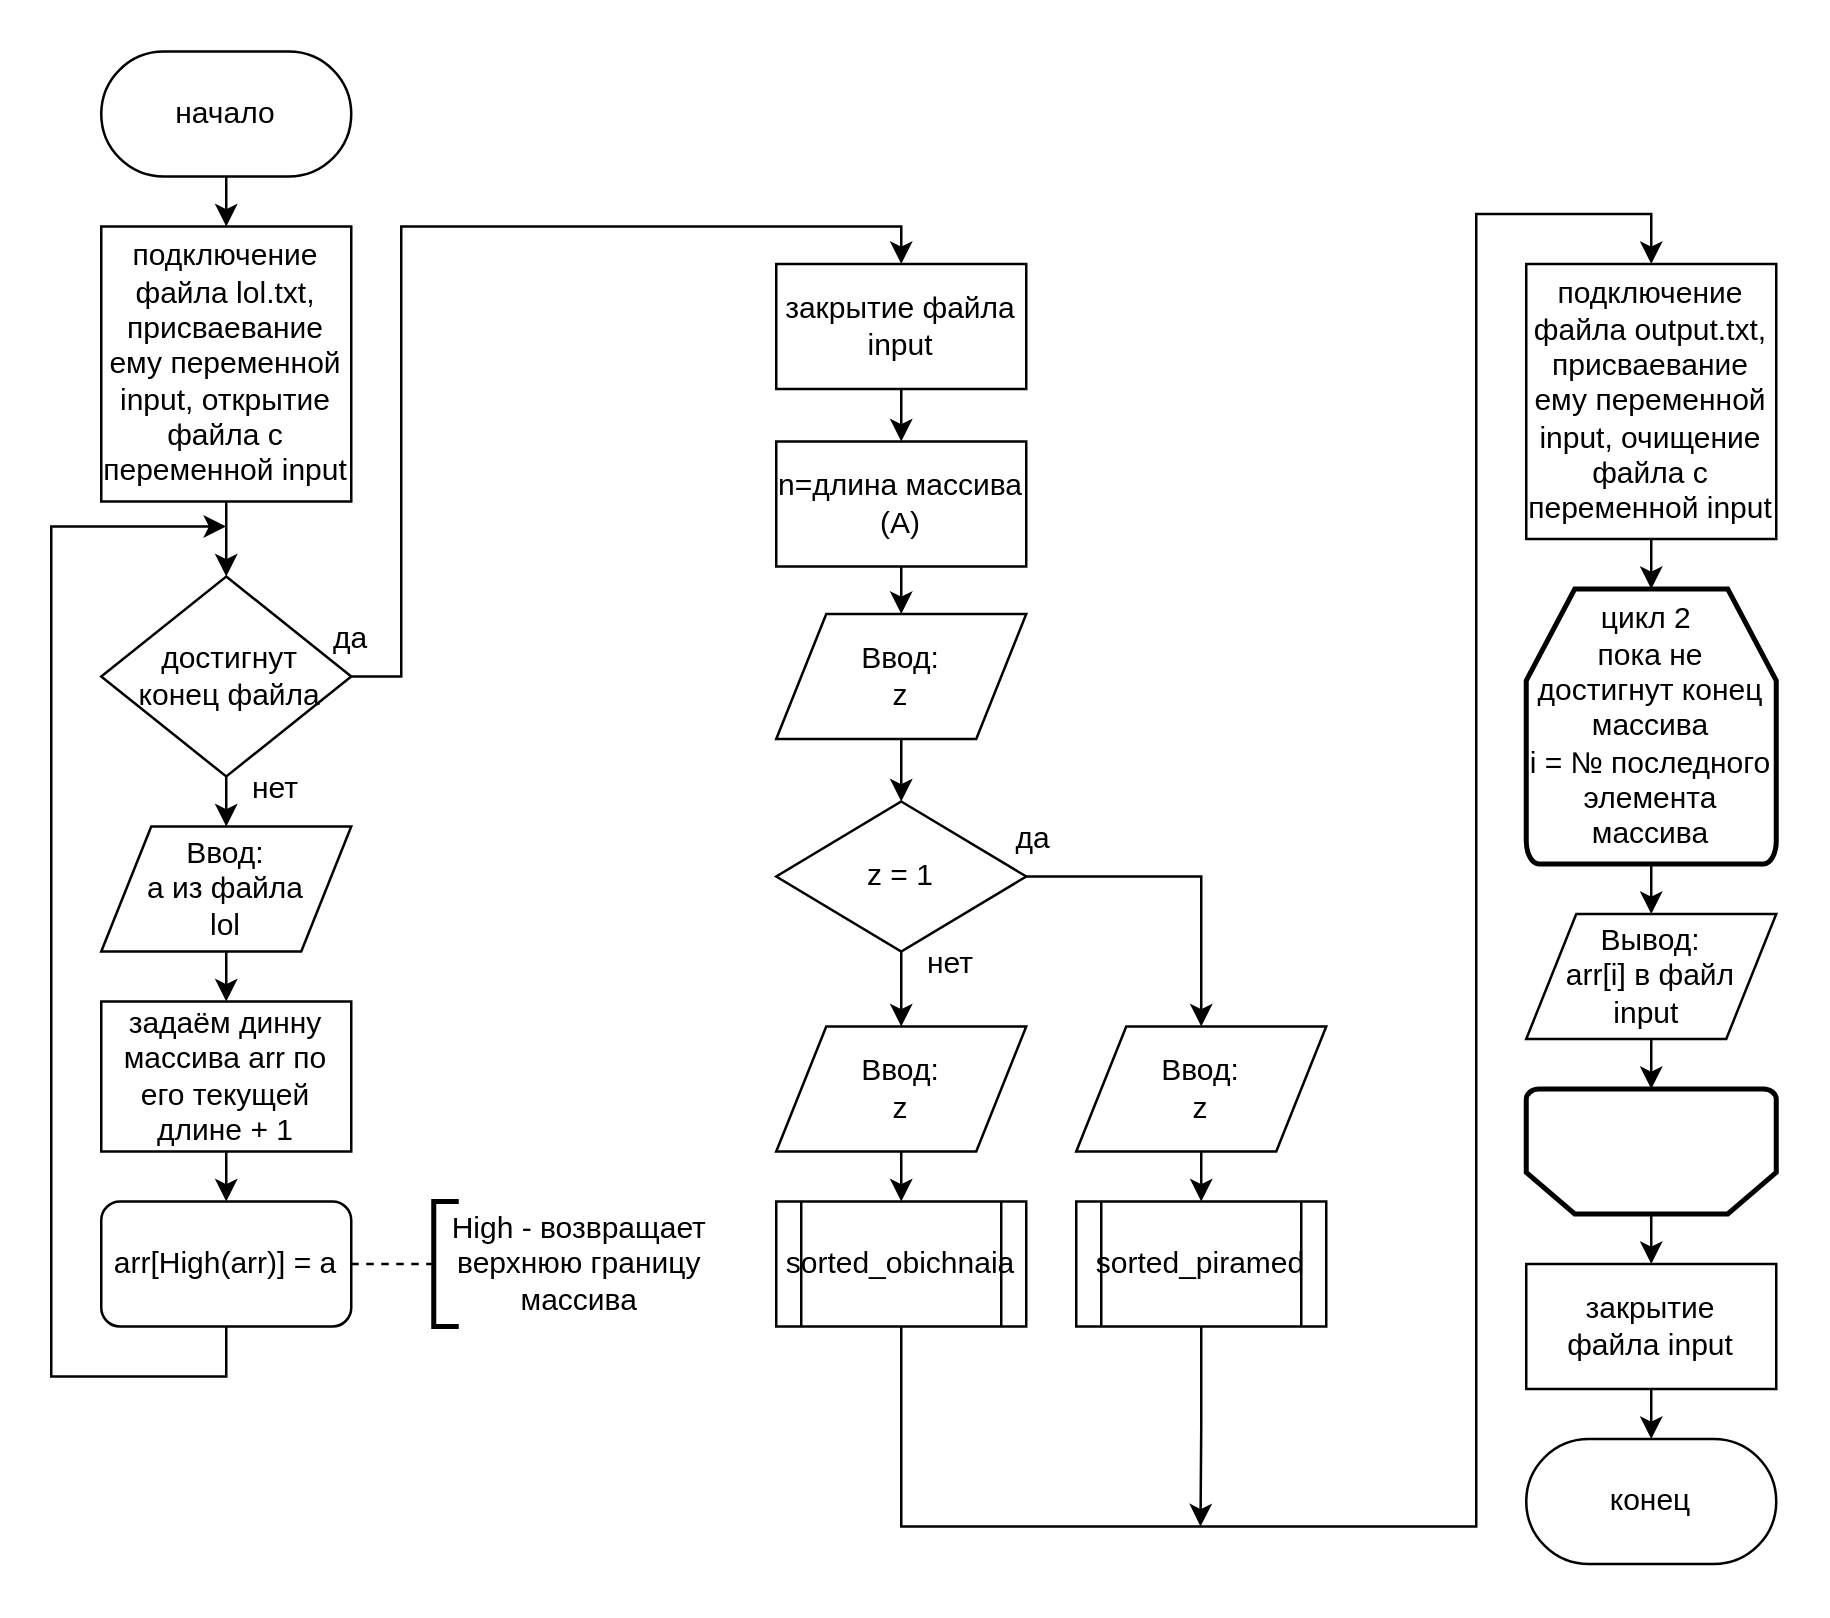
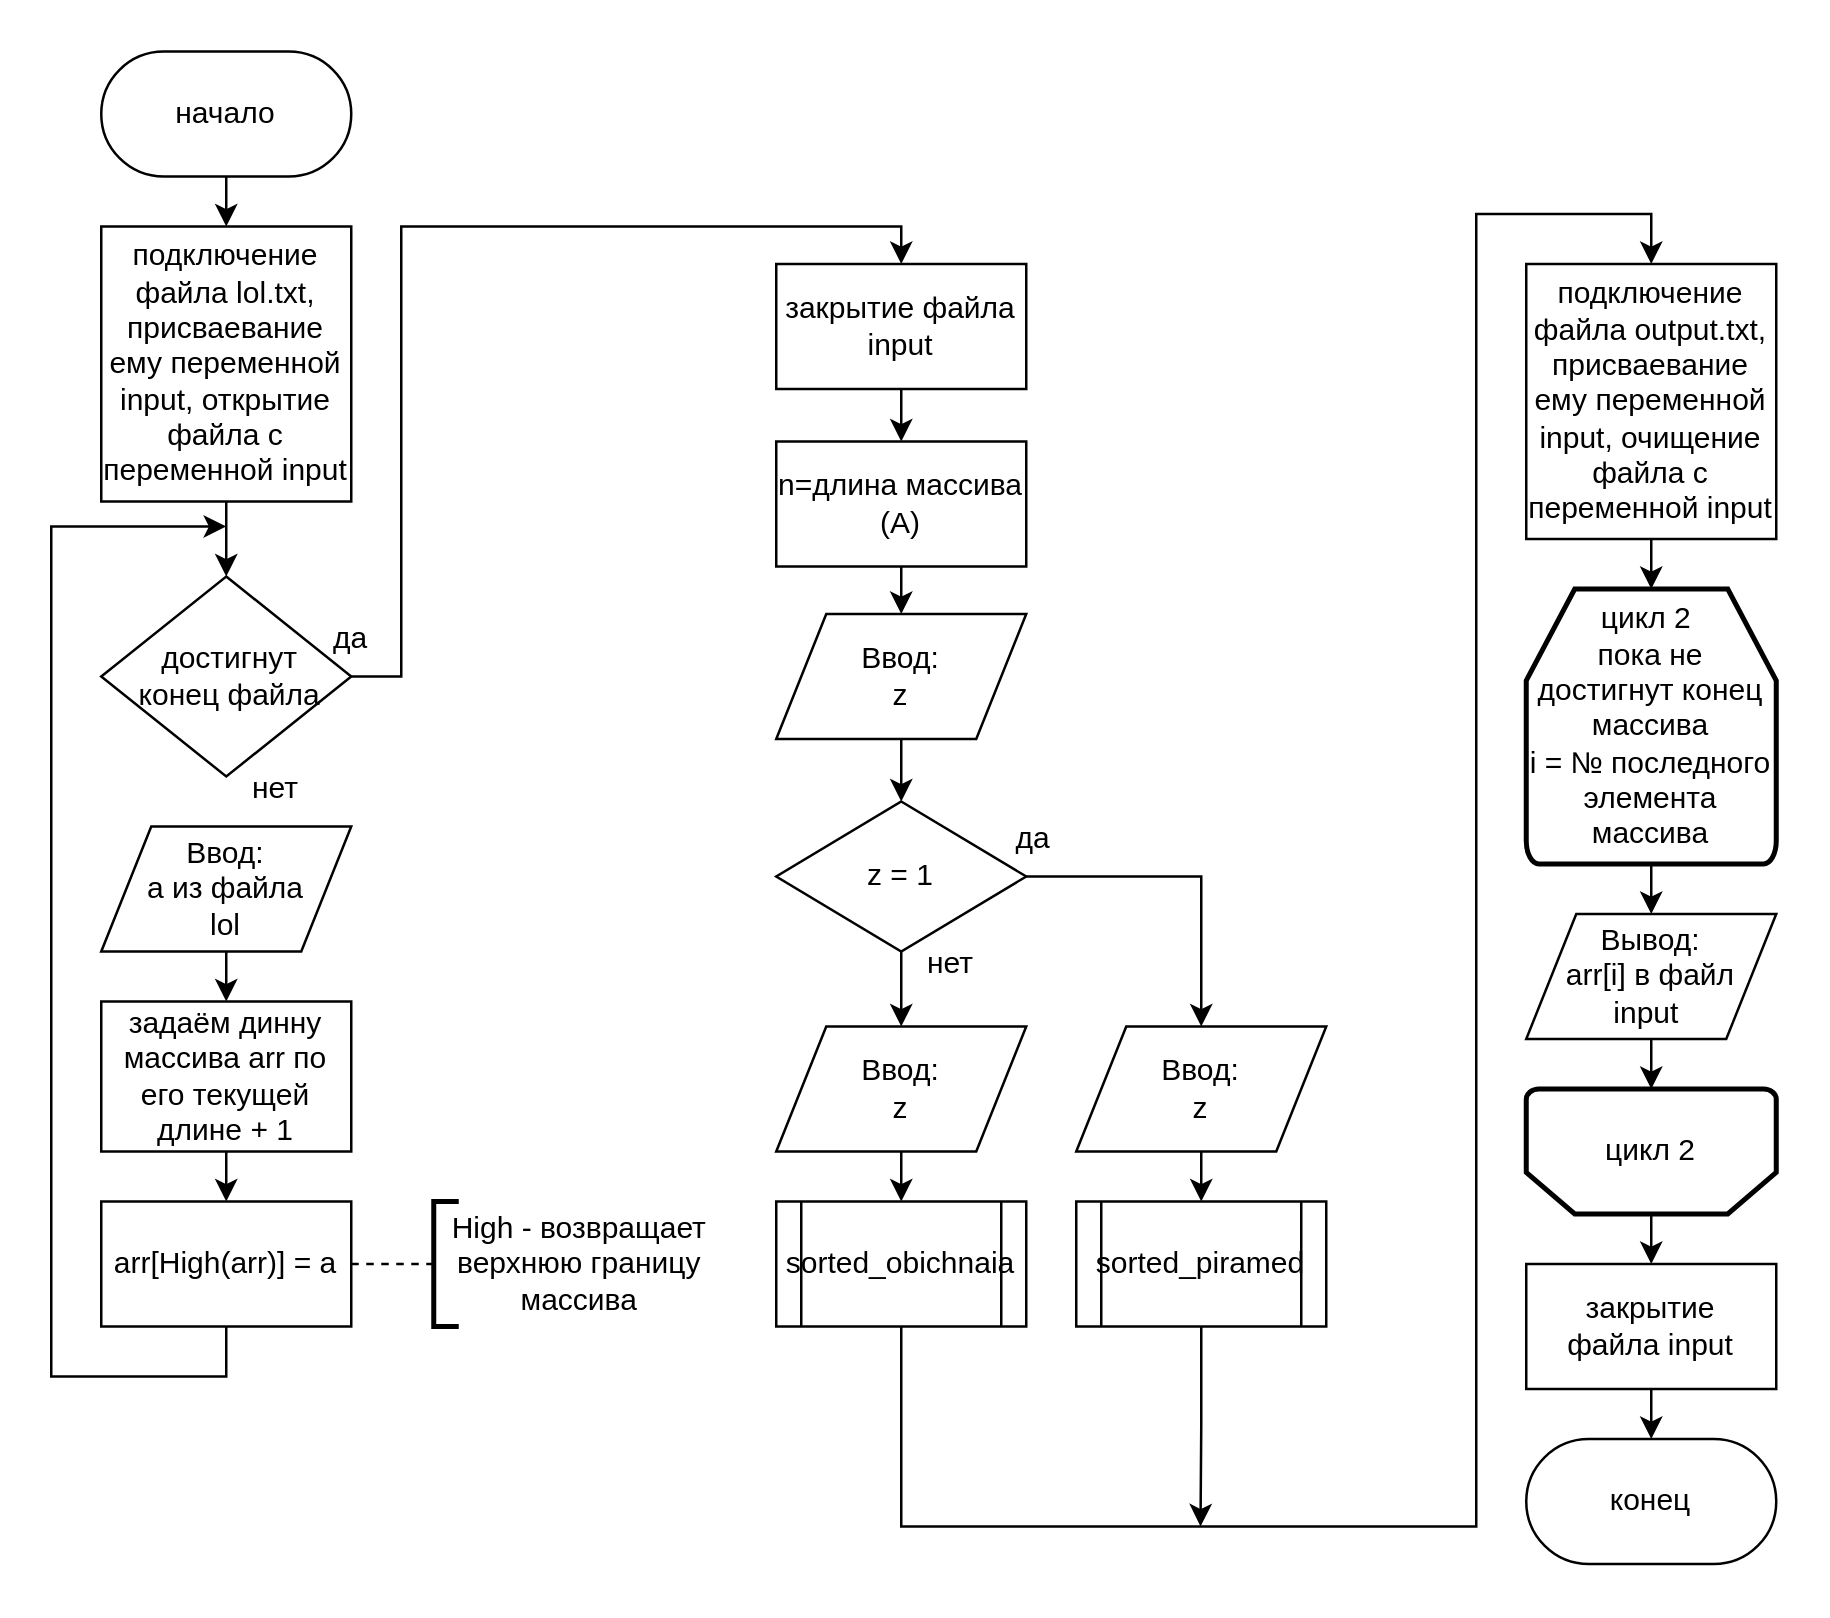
  <mxCell id="0" />
  <mxCell id="1" parent="0" />
  <mxCell id="2" style="edgeStyle=orthogonalEdgeStyle;rounded=0;orthogonalLoop=1;jettySize=auto;html=1;exitX=0.5;exitY=1;exitDx=0;exitDy=0;entryX=0.5;entryY=0;entryDx=0;entryDy=0;" parent="1" source="3" target="5" edge="1"><mxGeometry relative="1" as="geometry" /></mxCell>
  <mxCell id="3" value="начало" style="rounded=1;whiteSpace=wrap;html=1;arcSize=50;" parent="1" vertex="1"><mxGeometry x="40" y="20" width="100" height="50" as="geometry" /></mxCell>
  <mxCell id="4" style="edgeStyle=orthogonalEdgeStyle;rounded=0;orthogonalLoop=1;jettySize=auto;html=1;exitX=0.5;exitY=1;exitDx=0;exitDy=0;entryX=0.5;entryY=0;entryDx=0;entryDy=0;" parent="1" source="5" target="8" edge="1"><mxGeometry relative="1" as="geometry" /></mxCell>
  <mxCell id="5" value="подключение файла&amp;nbsp;lol.txt,&lt;br&gt;присваевание ему переменной input, открытие файла с переменной input" style="rounded=0;whiteSpace=wrap;html=1;" parent="1" vertex="1"><mxGeometry x="40" y="90" width="100" height="110" as="geometry" /></mxCell>
- <mxCell id="6" style="edgeStyle=orthogonalEdgeStyle;rounded=0;orthogonalLoop=1;jettySize=auto;html=1;exitX=0.5;exitY=1;exitDx=0;exitDy=0;entryX=0.5;entryY=0;entryDx=0;entryDy=0;" parent="1" source="8" target="12" edge="1"><mxGeometry relative="1" as="geometry" /></mxCell>
  <mxCell id="7" style="edgeStyle=orthogonalEdgeStyle;rounded=0;orthogonalLoop=1;jettySize=auto;html=1;exitX=1;exitY=0.5;exitDx=0;exitDy=0;entryX=0.5;entryY=0;entryDx=0;entryDy=0;" parent="1" source="8" target="21" edge="1"><mxGeometry relative="1" as="geometry"><Array as="points"><mxPoint x="160" y="270" /><mxPoint x="160" y="90" /></Array></mxGeometry></mxCell>
  <mxCell id="8" value="&amp;nbsp;достигнут&lt;br&gt;&amp;nbsp;конец файла" style="rhombus;whiteSpace=wrap;html=1;" parent="1" vertex="1"><mxGeometry x="40" y="230" width="100" height="80" as="geometry" /></mxCell>
  <mxCell id="9" value="да" style="text;html=1;strokeColor=none;fillColor=none;align=center;verticalAlign=middle;whiteSpace=wrap;rounded=0;" parent="1" vertex="1"><mxGeometry x="110" y="240" width="60" height="30" as="geometry" /></mxCell>
  <mxCell id="10" value="нет" style="text;html=1;strokeColor=none;fillColor=none;align=center;verticalAlign=middle;whiteSpace=wrap;rounded=0;" parent="1" vertex="1"><mxGeometry x="80" y="300" width="60" height="30" as="geometry" /></mxCell>
  <mxCell id="11" style="edgeStyle=orthogonalEdgeStyle;rounded=0;orthogonalLoop=1;jettySize=auto;html=1;exitX=0.5;exitY=1;exitDx=0;exitDy=0;entryX=0.5;entryY=0;entryDx=0;entryDy=0;" parent="1" source="12" target="14" edge="1"><mxGeometry relative="1" as="geometry" /></mxCell>
  <mxCell id="12" value="Ввод:&lt;br&gt;a из файла&lt;br&gt;lol" style="shape=parallelogram;perimeter=parallelogramPerimeter;whiteSpace=wrap;html=1;fixedSize=1;" parent="1" vertex="1"><mxGeometry x="40" y="330" width="100" height="50" as="geometry" /></mxCell>
  <mxCell id="13" style="edgeStyle=orthogonalEdgeStyle;rounded=0;orthogonalLoop=1;jettySize=auto;html=1;exitX=0.5;exitY=1;exitDx=0;exitDy=0;entryX=0.5;entryY=0;entryDx=0;entryDy=0;" parent="1" source="14" target="16" edge="1"><mxGeometry relative="1" as="geometry" /></mxCell>
  <mxCell id="14" value="задаём динну массива arr по его текущей длине + 1" style="rounded=0;whiteSpace=wrap;html=1;" parent="1" vertex="1"><mxGeometry x="40" y="400" width="100" height="60" as="geometry" /></mxCell>
  <mxCell id="15" style="edgeStyle=orthogonalEdgeStyle;rounded=0;orthogonalLoop=1;jettySize=auto;html=1;exitX=0.5;exitY=1;exitDx=0;exitDy=0;" parent="1" source="16" edge="1"><mxGeometry relative="1" as="geometry"><mxPoint x="90" y="210" as="targetPoint" /><Array as="points"><mxPoint x="90" y="550" /><mxPoint x="20" y="550" /><mxPoint x="20" y="210" /></Array></mxGeometry></mxCell>
- <mxCell id="16" value="arr[High(arr)] = a" style="whiteSpace=wrap;html=1;rounded=1;" parent="1" vertex="1"><mxGeometry x="40" y="480" width="100" height="50" as="geometry" /></mxCell>
+ <mxCell id="16" value="arr[High(arr)] = a" style="rounded=0;whiteSpace=wrap;html=1;" parent="1" vertex="1"><mxGeometry x="40" y="480" width="100" height="50" as="geometry" /></mxCell>
  <mxCell id="17" value="" style="endArrow=none;dashed=1;html=1;rounded=0;exitX=1;exitY=0.5;exitDx=0;exitDy=0;entryX=0;entryY=0.5;entryDx=0;entryDy=0;entryPerimeter=0;" parent="1" source="16" target="18" edge="1"><mxGeometry width="50" height="50" relative="1" as="geometry"><mxPoint x="170" y="510" as="sourcePoint" /><mxPoint x="170" y="505" as="targetPoint" /></mxGeometry></mxCell>
  <mxCell id="18" value="" style="strokeWidth=2;html=1;shape=mxgraph.flowchart.annotation_1;align=left;pointerEvents=1;" parent="1" vertex="1"><mxGeometry x="173" y="480" width="10" height="50" as="geometry" /></mxCell>
  <mxCell id="19" value="High - возвращает верхнюю границу массива" style="text;html=1;strokeColor=none;fillColor=none;align=center;verticalAlign=middle;whiteSpace=wrap;rounded=0;" parent="1" vertex="1"><mxGeometry x="173" y="490" width="117" height="30" as="geometry" /></mxCell>
  <mxCell id="20" style="edgeStyle=orthogonalEdgeStyle;rounded=0;orthogonalLoop=1;jettySize=auto;html=1;exitX=0.5;exitY=1;exitDx=0;exitDy=0;entryX=0.5;entryY=0;entryDx=0;entryDy=0;" edge="1" parent="1" source="21" target="37"><mxGeometry relative="1" as="geometry" /></mxCell>
  <mxCell id="21" value="закрытие файла input" style="rounded=0;whiteSpace=wrap;html=1;" parent="1" vertex="1"><mxGeometry x="310" y="105" width="100" height="50" as="geometry" /></mxCell>
  <mxCell id="22" style="edgeStyle=orthogonalEdgeStyle;rounded=0;orthogonalLoop=1;jettySize=auto;html=1;exitX=0.5;exitY=1;exitDx=0;exitDy=0;entryX=0.5;entryY=0;entryDx=0;entryDy=0;" parent="1" source="23" target="40" edge="1"><mxGeometry relative="1" as="geometry"><mxPoint x="360" y="315" as="targetPoint" /></mxGeometry></mxCell>
  <mxCell id="23" value="Ввод:&lt;br&gt;z" style="shape=parallelogram;perimeter=parallelogramPerimeter;whiteSpace=wrap;html=1;fixedSize=1;" parent="1" vertex="1"><mxGeometry x="310" y="245" width="100" height="50" as="geometry" /></mxCell>
  <mxCell id="24" value="подключение файла&amp;nbsp;output.txt,&lt;br&gt;присваевание ему переменной input, очищение файла с переменной input" style="rounded=0;whiteSpace=wrap;html=1;" parent="1" vertex="1"><mxGeometry x="610" y="105" width="100" height="110" as="geometry" /></mxCell>
  <mxCell id="25" style="edgeStyle=orthogonalEdgeStyle;rounded=0;orthogonalLoop=1;jettySize=auto;html=1;exitX=0.5;exitY=1;exitDx=0;exitDy=0;exitPerimeter=0;entryX=0.5;entryY=0;entryDx=0;entryDy=0;" parent="1" source="26" target="28" edge="1"><mxGeometry relative="1" as="geometry" /></mxCell>
  <mxCell id="26" value="цикл 2&amp;nbsp;&lt;br&gt;пока не достигнут конец массива&lt;br&gt;i = № последного элемента массива" style="strokeWidth=2;html=1;shape=mxgraph.flowchart.loop_limit;whiteSpace=wrap;" parent="1" vertex="1"><mxGeometry x="610" y="235" width="100" height="110" as="geometry" /></mxCell>
  <mxCell id="27" style="edgeStyle=orthogonalEdgeStyle;rounded=0;orthogonalLoop=1;jettySize=auto;html=1;exitX=0.5;exitY=1;exitDx=0;exitDy=0;entryX=0.5;entryY=0;entryDx=0;entryDy=0;entryPerimeter=0;" parent="1" source="24" target="26" edge="1"><mxGeometry relative="1" as="geometry" /></mxCell>
  <mxCell id="28" value="Вывод:&lt;br&gt;arr[i] в файл input&amp;nbsp;" style="shape=parallelogram;perimeter=parallelogramPerimeter;whiteSpace=wrap;html=1;fixedSize=1;" parent="1" vertex="1"><mxGeometry x="610" y="365" width="100" height="50" as="geometry" /></mxCell>
  <mxCell id="29" style="edgeStyle=orthogonalEdgeStyle;rounded=0;orthogonalLoop=1;jettySize=auto;html=1;exitX=0.5;exitY=1;exitDx=0;exitDy=0;entryX=0.5;entryY=0;entryDx=0;entryDy=0;" parent="1" source="30" target="31" edge="1"><mxGeometry relative="1" as="geometry" /></mxCell>
  <mxCell id="30" value="закрытие файла&amp;nbsp;input" style="rounded=0;whiteSpace=wrap;html=1;" parent="1" vertex="1"><mxGeometry x="610" y="505" width="100" height="50" as="geometry" /></mxCell>
  <mxCell id="31" value="конец" style="rounded=1;whiteSpace=wrap;html=1;arcSize=50;" parent="1" vertex="1"><mxGeometry x="610" y="575" width="100" height="50" as="geometry" /></mxCell>
  <mxCell id="32" style="edgeStyle=orthogonalEdgeStyle;rounded=0;orthogonalLoop=1;jettySize=auto;html=1;exitX=0.5;exitY=0;exitDx=0;exitDy=0;exitPerimeter=0;entryX=0.5;entryY=0;entryDx=0;entryDy=0;" parent="1" source="33" target="30" edge="1"><mxGeometry relative="1" as="geometry" /></mxCell>
  <mxCell id="33" value="" style="strokeWidth=2;html=1;shape=mxgraph.flowchart.loop_limit;whiteSpace=wrap;rotation=-180;" parent="1" vertex="1"><mxGeometry x="610" y="435" width="100" height="50" as="geometry" /></mxCell>
+ <mxCell id="34" value="цикл 2" style="text;html=1;strokeColor=none;fillColor=none;align=center;verticalAlign=middle;whiteSpace=wrap;rounded=0;" parent="1" vertex="1"><mxGeometry x="630" y="445" width="60" height="30" as="geometry" /></mxCell>
  <mxCell id="35" style="edgeStyle=orthogonalEdgeStyle;rounded=0;orthogonalLoop=1;jettySize=auto;html=1;exitX=0.5;exitY=1;exitDx=0;exitDy=0;entryX=0.5;entryY=1;entryDx=0;entryDy=0;entryPerimeter=0;" parent="1" source="28" target="33" edge="1"><mxGeometry relative="1" as="geometry" /></mxCell>
  <mxCell id="36" style="edgeStyle=orthogonalEdgeStyle;rounded=0;orthogonalLoop=1;jettySize=auto;html=1;exitX=0.5;exitY=1;exitDx=0;exitDy=0;entryX=0.5;entryY=0;entryDx=0;entryDy=0;" edge="1" parent="1" source="37" target="23"><mxGeometry relative="1" as="geometry" /></mxCell>
  <mxCell id="37" value="n=длина массива (А)" style="rounded=0;whiteSpace=wrap;html=1;" vertex="1" parent="1"><mxGeometry x="310" y="176" width="100" height="50" as="geometry" /></mxCell>
  <mxCell id="38" style="edgeStyle=orthogonalEdgeStyle;rounded=0;orthogonalLoop=1;jettySize=auto;html=1;exitX=1;exitY=0.5;exitDx=0;exitDy=0;entryX=0.5;entryY=0;entryDx=0;entryDy=0;" edge="1" parent="1" source="40" target="46"><mxGeometry relative="1" as="geometry" /></mxCell>
  <mxCell id="39" style="edgeStyle=orthogonalEdgeStyle;rounded=0;orthogonalLoop=1;jettySize=auto;html=1;exitX=0.5;exitY=1;exitDx=0;exitDy=0;entryX=0.5;entryY=0;entryDx=0;entryDy=0;" edge="1" parent="1" source="40" target="44"><mxGeometry relative="1" as="geometry" /></mxCell>
  <mxCell id="40" value="z = 1" style="rhombus;whiteSpace=wrap;html=1;" vertex="1" parent="1"><mxGeometry x="310" y="320" width="100" height="60" as="geometry" /></mxCell>
  <mxCell id="41" value="да" style="text;html=1;strokeColor=none;fillColor=none;align=center;verticalAlign=middle;whiteSpace=wrap;rounded=0;" vertex="1" parent="1"><mxGeometry x="383" y="320" width="60" height="30" as="geometry" /></mxCell>
  <mxCell id="42" value="нет" style="text;html=1;strokeColor=none;fillColor=none;align=center;verticalAlign=middle;whiteSpace=wrap;rounded=0;" vertex="1" parent="1"><mxGeometry x="350" y="370" width="60" height="30" as="geometry" /></mxCell>
  <mxCell id="43" style="edgeStyle=orthogonalEdgeStyle;rounded=0;orthogonalLoop=1;jettySize=auto;html=1;exitX=0.5;exitY=1;exitDx=0;exitDy=0;entryX=0.5;entryY=0;entryDx=0;entryDy=0;" edge="1" parent="1" source="44" target="48"><mxGeometry relative="1" as="geometry" /></mxCell>
  <mxCell id="44" value="Ввод:&lt;br&gt;z" style="shape=parallelogram;perimeter=parallelogramPerimeter;whiteSpace=wrap;html=1;fixedSize=1;" vertex="1" parent="1"><mxGeometry x="310" y="410" width="100" height="50" as="geometry" /></mxCell>
  <mxCell id="45" style="edgeStyle=orthogonalEdgeStyle;rounded=0;orthogonalLoop=1;jettySize=auto;html=1;exitX=0.5;exitY=1;exitDx=0;exitDy=0;entryX=0.5;entryY=0;entryDx=0;entryDy=0;" edge="1" parent="1" source="46" target="50"><mxGeometry relative="1" as="geometry" /></mxCell>
  <mxCell id="46" value="Ввод:&lt;br&gt;z" style="shape=parallelogram;perimeter=parallelogramPerimeter;whiteSpace=wrap;html=1;fixedSize=1;" vertex="1" parent="1"><mxGeometry x="430" y="410" width="100" height="50" as="geometry" /></mxCell>
  <mxCell id="47" style="edgeStyle=orthogonalEdgeStyle;rounded=0;orthogonalLoop=1;jettySize=auto;html=1;exitX=0.5;exitY=1;exitDx=0;exitDy=0;entryX=0.5;entryY=0;entryDx=0;entryDy=0;" edge="1" parent="1" source="48" target="24"><mxGeometry relative="1" as="geometry"><Array as="points"><mxPoint x="360" y="610" /><mxPoint x="590" y="610" /><mxPoint x="590" y="85" /><mxPoint x="660" y="85" /></Array></mxGeometry></mxCell>
  <mxCell id="48" value="sorted_obichnaia" style="shape=process;whiteSpace=wrap;html=1;backgroundOutline=1;" vertex="1" parent="1"><mxGeometry x="310" y="480" width="100" height="50" as="geometry" /></mxCell>
  <mxCell id="49" style="edgeStyle=orthogonalEdgeStyle;rounded=0;orthogonalLoop=1;jettySize=auto;html=1;exitX=0.5;exitY=1;exitDx=0;exitDy=0;" edge="1" parent="1" source="50"><mxGeometry relative="1" as="geometry"><mxPoint x="479.706" y="610" as="targetPoint" /></mxGeometry></mxCell>
  <mxCell id="50" value="sorted_piramed" style="shape=process;whiteSpace=wrap;html=1;backgroundOutline=1;" vertex="1" parent="1"><mxGeometry x="430" y="480" width="100" height="50" as="geometry" /></mxCell>
